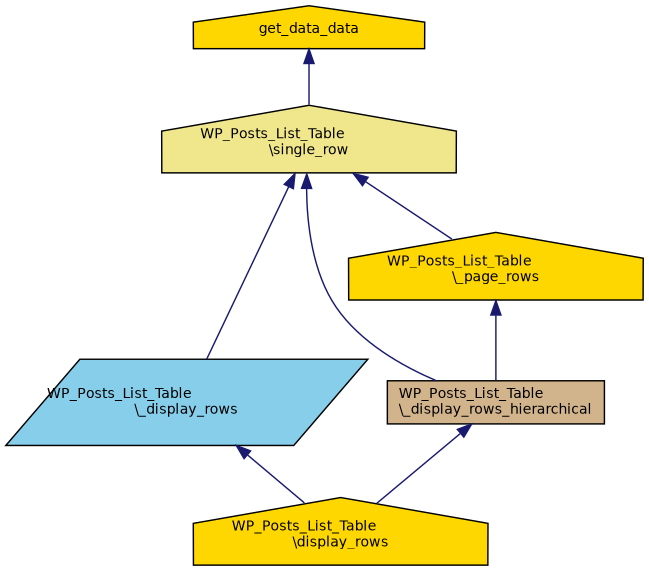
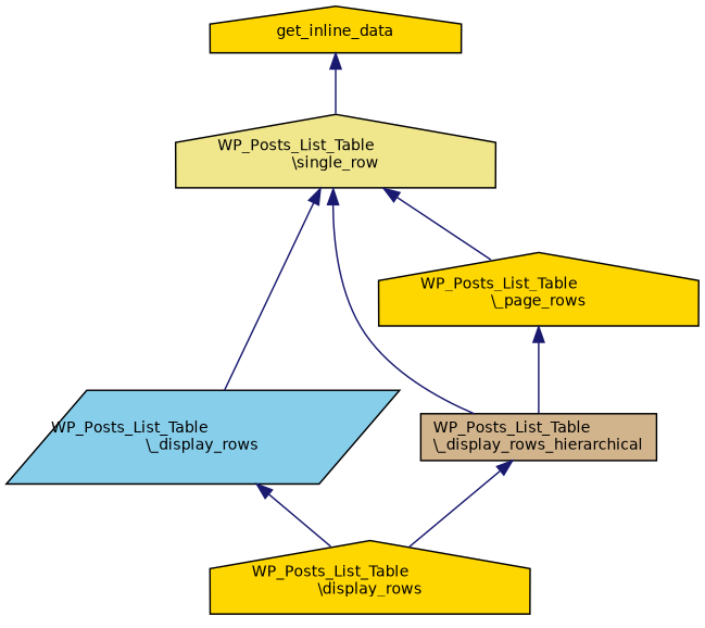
  digraph {
    rankdir=TB
    node [color=black fillcolor=gold fontname=Helvetica fontsize=10 shape=house style=filled]
    edge [color=midnightblue dir=back fontname=Helvetica fontsize=10 labelfontname=Helvetica labelfontsize=10 style=solid]
-   n1 [fontcolor=black height=0.2 label=get_data_data width=0.4]
+   n1 [fontcolor=black height=0.2 label=get_inline_data width=0.4]
    n2 [fillcolor=khaki height=0.2 label="WP_Posts_List_Table\l\\single_row" width=0.4]
    n3 [fillcolor=skyblue height=0.2 label="WP_Posts_List_Table\l\\_display_rows" shape=parallelogram width=0.4]
    n4 [fillcolor=tan height=0.2 label="WP_Posts_List_Table\l\\_display_rows_hierarchical" shape=box width=0.4]
    n5 [height=0.2 label="WP_Posts_List_Table\l\\_page_rows" width=0.4]
    n6 [height=0.2 label="WP_Posts_List_Table\l\\display_rows" width=0.4]
    n1 -> n2
    n2 -> n3
    n2 -> n4
    n2 -> n5
    n3 -> n6
    n4 -> n6
    n5 -> n4
  }
